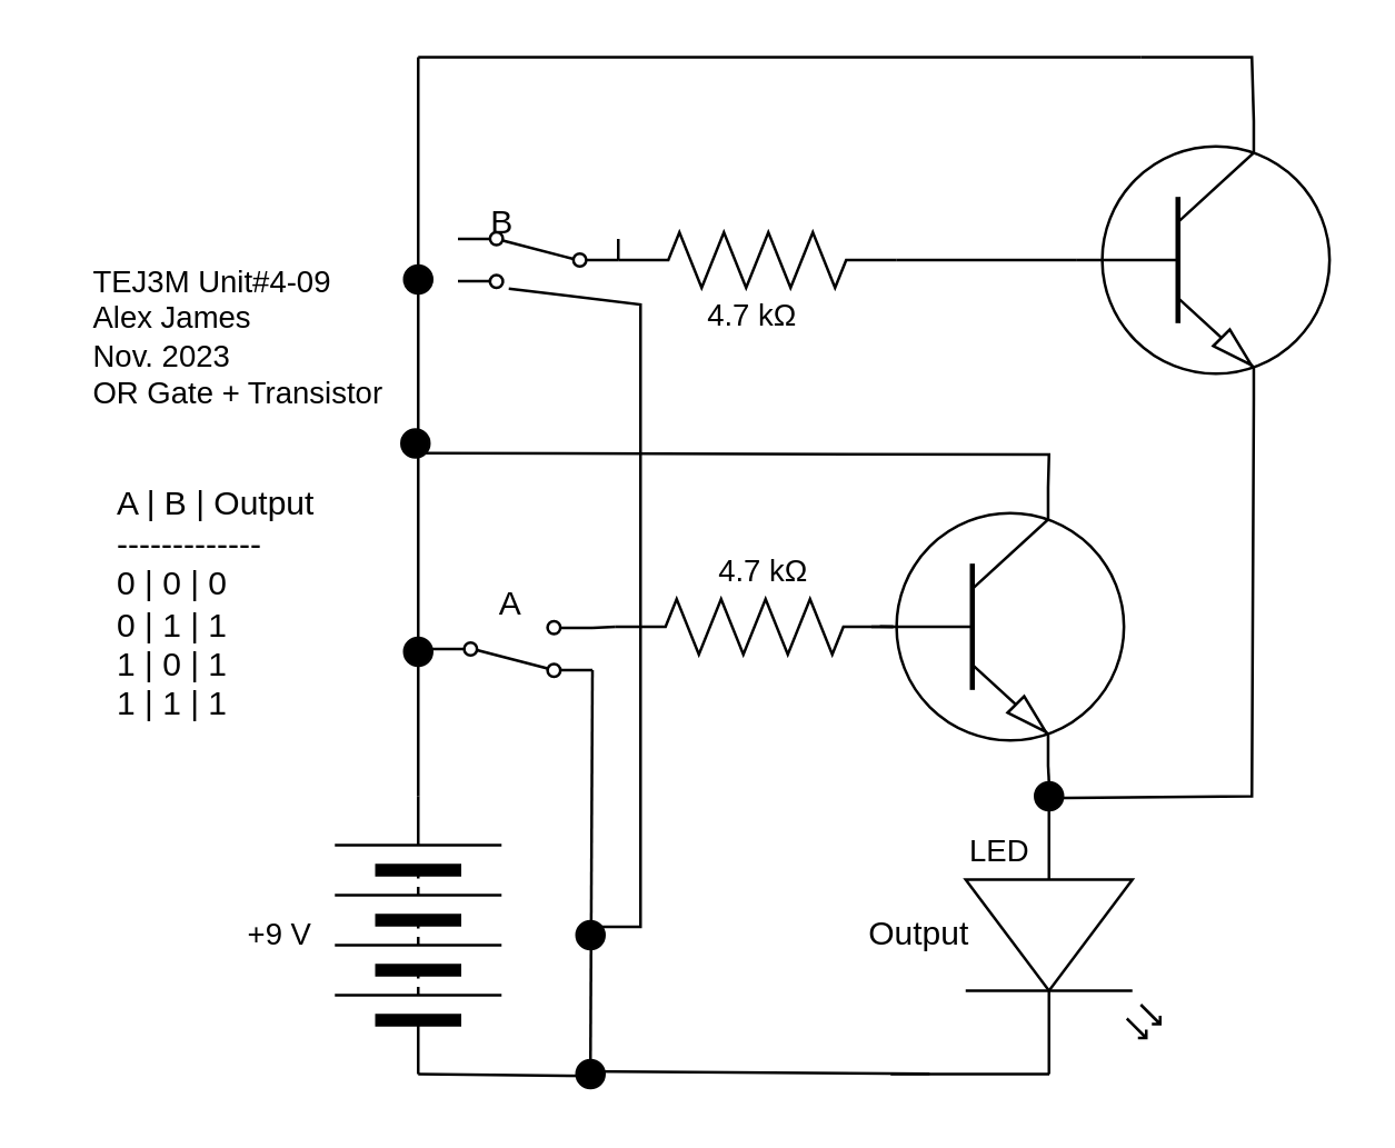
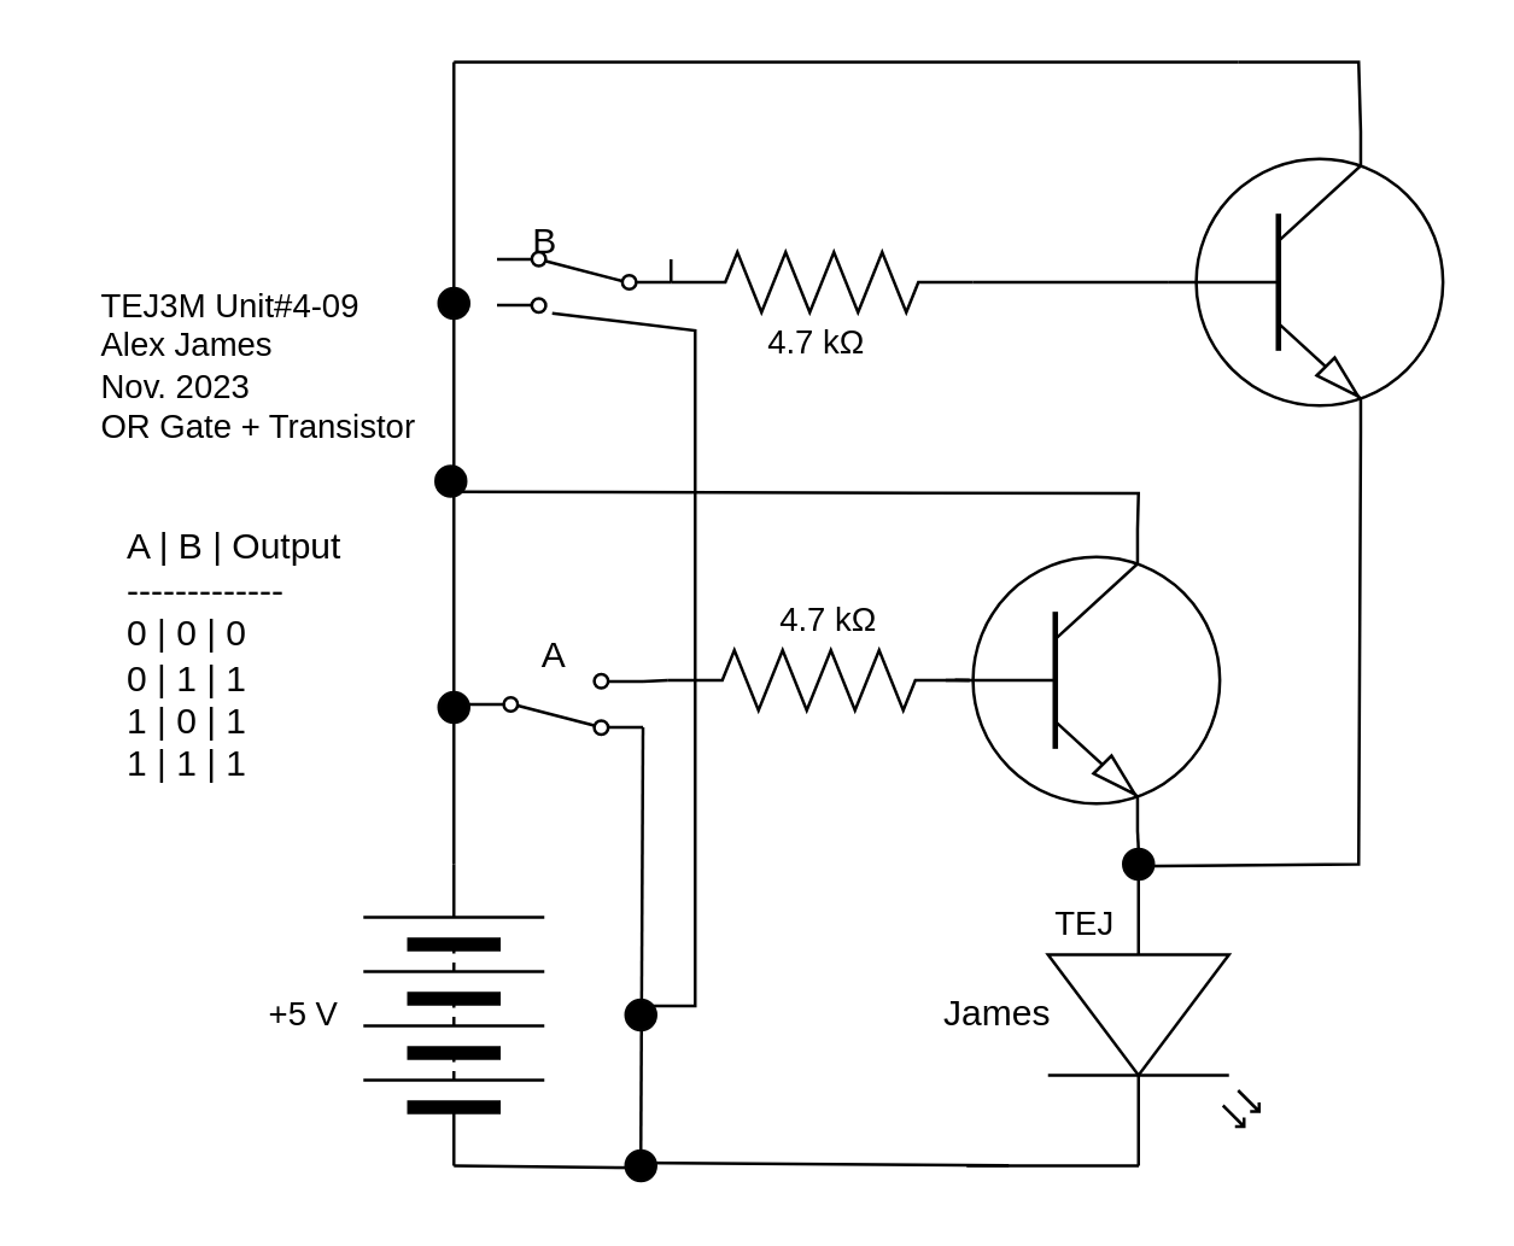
  <mxCell id="0" />
  <mxCell id="1" parent="0" />
  <mxCell id="2" style="edgeStyle=none;shape=connector;rounded=0;html=1;exitX=0.703;exitY=0.945;exitDx=0;exitDy=0;exitPerimeter=0;entryX=0;entryY=0.57;entryDx=0;entryDy=0;entryPerimeter=0;labelBackgroundColor=default;strokeColor=default;fontFamily=Helvetica;fontSize=11;fontColor=default;endArrow=none;endFill=0;startArrow=none;" edge="1" parent="1" source="42" target="5"><mxGeometry relative="1" as="geometry"><mxPoint x="500" y="205" as="sourcePoint" /></mxGeometry></mxCell>
  <mxCell id="3" value="" style="pointerEvents=1;verticalLabelPosition=bottom;shadow=0;dashed=0;align=center;html=1;verticalAlign=top;shape=mxgraph.electrical.miscellaneous.batteryStack;rotation=-90;" vertex="1" parent="1"><mxGeometry x="100" y="306" width="100" height="60" as="geometry" /></mxCell>
  <mxCell id="4" style="edgeStyle=none;shape=connector;rounded=0;html=1;exitX=1;exitY=0.57;exitDx=0;exitDy=0;exitPerimeter=0;entryX=0;entryY=0.5;entryDx=0;entryDy=0;labelBackgroundColor=default;strokeColor=default;fontFamily=Helvetica;fontSize=11;fontColor=default;endArrow=none;endFill=0;startArrow=none;" edge="1" parent="1" source="11" target="3"><mxGeometry relative="1" as="geometry" /></mxCell>
  <mxCell id="5" value="" style="verticalLabelPosition=bottom;shadow=0;dashed=0;align=center;html=1;verticalAlign=top;shape=mxgraph.electrical.opto_electronics.led_2;pointerEvents=1;rotation=90;" vertex="1" parent="1"><mxGeometry x="332" y="301" width="100" height="70" as="geometry" /></mxCell>
  <mxCell id="6" value="&lt;div style=&quot;text-align: left;&quot;&gt;&lt;span style=&quot;background-color: initial;&quot;&gt;TEJ3M Unit#4-09&lt;/span&gt;&lt;/div&gt;&lt;div style=&quot;text-align: left;&quot;&gt;&lt;span style=&quot;background-color: initial;&quot;&gt;Alex James&lt;/span&gt;&lt;/div&gt;&lt;div style=&quot;text-align: left;&quot;&gt;Nov. 2023&lt;/div&gt;&lt;div style=&quot;text-align: left;&quot;&gt;OR Gate + Transistor&lt;/div&gt;" style="text;html=1;align=center;verticalAlign=middle;resizable=0;points=[];autosize=1;strokeColor=none;fillColor=none;fontSize=11;fontFamily=Helvetica;fontColor=default;" vertex="1" parent="1"><mxGeometry x="20" y="86" width="130" height="70" as="geometry" /></mxCell>
- <mxCell id="7" value="+9 V" style="text;html=1;align=center;verticalAlign=middle;resizable=0;points=[];autosize=1;strokeColor=none;fillColor=none;fontSize=11;fontFamily=Helvetica;fontColor=default;" vertex="1" parent="1"><mxGeometry x="75" y="321" width="50" height="30" as="geometry" /></mxCell>
- <mxCell id="8" value="LED" style="text;html=1;align=center;verticalAlign=middle;resizable=0;points=[];autosize=1;strokeColor=none;fillColor=none;fontSize=11;fontFamily=Helvetica;fontColor=default;" vertex="1" parent="1"><mxGeometry x="338.5" y="291" width="40" height="30" as="geometry" /></mxCell>
+ <mxCell id="7" value="+5 V" style="text;html=1;align=center;verticalAlign=middle;resizable=0;points=[];autosize=1;strokeColor=none;fillColor=none;fontSize=11;fontFamily=Helvetica;fontColor=default;" vertex="1" parent="1"><mxGeometry x="75" y="321" width="50" height="30" as="geometry" /></mxCell>
+ <mxCell id="8" value="TEJ" style="text;html=1;align=center;verticalAlign=middle;resizable=0;points=[];autosize=1;strokeColor=none;fillColor=none;fontSize=11;fontFamily=Helvetica;fontColor=default;" vertex="1" parent="1"><mxGeometry x="338.5" y="291" width="40" height="30" as="geometry" /></mxCell>
  <mxCell id="9" style="edgeStyle=none;rounded=0;html=1;endArrow=none;endFill=0;startArrow=none;" edge="1" parent="1" source="33"><mxGeometry relative="1" as="geometry"><Array as="points" /><mxPoint x="150" y="283" as="sourcePoint" /><mxPoint x="150" y="20" as="targetPoint" /></mxGeometry></mxCell>
  <mxCell id="10" value="" style="edgeStyle=none;shape=connector;rounded=0;html=1;exitX=1;exitY=0.57;exitDx=0;exitDy=0;exitPerimeter=0;entryX=0;entryY=0.5;entryDx=0;entryDy=0;labelBackgroundColor=default;strokeColor=default;fontFamily=Helvetica;fontSize=11;fontColor=default;endArrow=none;endFill=0;startArrow=none;" edge="1" parent="1"><mxGeometry relative="1" as="geometry"><mxPoint x="334" y="385.91" as="sourcePoint" /><mxPoint x="207" y="385" as="targetPoint" /></mxGeometry></mxCell>
  <mxCell id="11" value="" style="ellipse;whiteSpace=wrap;html=1;aspect=fixed;strokeColor=#030303;fillColor=#000000;" vertex="1" parent="1"><mxGeometry x="207" y="381" width="10" height="10" as="geometry" /></mxCell>
  <mxCell id="12" value="A | B | Output&lt;br&gt;-------------&lt;br&gt;0 | 0 | 0&lt;br&gt;0 | 1 | 1&lt;br&gt;1 | 0 | 1&lt;br&gt;1 | 1 | 1" style="text;html=1;align=left;verticalAlign=middle;resizable=0;points=[];autosize=1;strokeColor=none;fillColor=none;" vertex="1" parent="1"><mxGeometry x="40" y="167" width="90" height="100" as="geometry" /></mxCell>
  <mxCell id="13" value="A" style="text;html=1;align=center;verticalAlign=middle;resizable=0;points=[];autosize=1;strokeColor=none;fillColor=none;" vertex="1" parent="1"><mxGeometry x="168" y="202" width="30" height="30" as="geometry" /></mxCell>
- <mxCell id="14" value="Output" style="text;html=1;align=center;verticalAlign=middle;resizable=0;points=[];autosize=1;strokeColor=none;fillColor=none;" vertex="1" parent="1"><mxGeometry x="300" y="321" width="60" height="30" as="geometry" /></mxCell>
+ <mxCell id="14" value="James" style="text;html=1;align=center;verticalAlign=middle;resizable=0;points=[];autosize=1;strokeColor=none;fillColor=none;" vertex="1" parent="1"><mxGeometry x="300" y="321" width="60" height="30" as="geometry" /></mxCell>
  <mxCell id="15" style="edgeStyle=none;shape=connector;rounded=0;html=1;labelBackgroundColor=default;strokeColor=default;fontFamily=Helvetica;fontSize=11;fontColor=default;endArrow=none;endFill=0;" edge="1" parent="1"><mxGeometry relative="1" as="geometry"><mxPoint x="150" y="20" as="targetPoint" /><mxPoint x="410" y="20" as="sourcePoint" /></mxGeometry></mxCell>
  <mxCell id="16" style="edgeStyle=none;html=1;exitX=0.7;exitY=0;exitDx=0;exitDy=0;exitPerimeter=0;entryX=1;entryY=1;entryDx=0;entryDy=0;endArrow=none;endFill=0;rounded=0;" edge="1" parent="1" source="17" target="39"><mxGeometry relative="1" as="geometry"><Array as="points"><mxPoint x="377" y="163" /></Array></mxGeometry></mxCell>
  <mxCell id="17" value="" style="verticalLabelPosition=bottom;shadow=0;dashed=0;align=center;html=1;verticalAlign=top;shape=mxgraph.electrical.transistors.npn_transistor_1;" vertex="1" parent="1"><mxGeometry x="311" y="175" width="95" height="100" as="geometry" /></mxCell>
  <mxCell id="18" style="edgeStyle=none;shape=connector;rounded=0;html=1;exitX=1;exitY=0.5;exitDx=0;exitDy=0;exitPerimeter=0;entryX=1;entryY=0.12;entryDx=0;entryDy=0;labelBackgroundColor=default;strokeColor=default;fontFamily=Helvetica;fontSize=11;fontColor=default;endArrow=none;endFill=0;" edge="1" parent="1" source="20" target="23"><mxGeometry relative="1" as="geometry"><Array as="points" /></mxGeometry></mxCell>
  <mxCell id="19" style="edgeStyle=none;html=1;exitX=0;exitY=0.5;exitDx=0;exitDy=0;exitPerimeter=0;entryX=0.034;entryY=0.499;entryDx=0;entryDy=0;entryPerimeter=0;endArrow=none;endFill=0;rounded=0;" edge="1" parent="1" source="20" target="17"><mxGeometry relative="1" as="geometry" /></mxCell>
  <mxCell id="20" value="" style="pointerEvents=1;verticalLabelPosition=bottom;shadow=0;dashed=0;align=center;html=1;verticalAlign=top;shape=mxgraph.electrical.resistors.resistor_2;rotation=-180;" vertex="1" parent="1"><mxGeometry x="221" y="215" width="100" height="20" as="geometry" /></mxCell>
  <mxCell id="21" value="4.7 kΩ" style="text;html=1;align=center;verticalAlign=middle;resizable=0;points=[];autosize=1;strokeColor=none;fillColor=none;fontSize=11;fontFamily=Helvetica;fontColor=default;" vertex="1" parent="1"><mxGeometry x="244" y="190" width="60" height="30" as="geometry" /></mxCell>
  <mxCell id="22" style="edgeStyle=none;shape=connector;rounded=0;html=1;exitX=1;exitY=0.88;exitDx=0;exitDy=0;entryX=0.5;entryY=0;entryDx=0;entryDy=0;labelBackgroundColor=default;strokeColor=default;fontFamily=Helvetica;fontSize=11;fontColor=default;endArrow=none;endFill=0;" edge="1" parent="1" source="23" target="11"><mxGeometry relative="1" as="geometry" /></mxCell>
  <mxCell id="23" value="" style="shape=mxgraph.electrical.electro-mechanical.twoWaySwitch;aspect=fixed;elSwitchState=2;rotation=0;flipV=1;flipH=0;" vertex="1" parent="1"><mxGeometry x="155" y="223" width="57.7" height="20" as="geometry" /></mxCell>
  <mxCell id="24" value="" style="edgeStyle=none;shape=connector;rounded=0;html=1;exitX=1;exitY=0.57;exitDx=0;exitDy=0;exitPerimeter=0;labelBackgroundColor=default;strokeColor=default;fontFamily=Helvetica;fontSize=11;fontColor=default;endArrow=none;endFill=0;" edge="1" parent="1" source="5"><mxGeometry relative="1" as="geometry"><mxPoint x="410.1" y="388" as="sourcePoint" /><mxPoint x="320" y="386" as="targetPoint" /></mxGeometry></mxCell>
  <mxCell id="25" style="edgeStyle=none;rounded=0;html=1;exitX=0.7;exitY=1;exitDx=0;exitDy=0;exitPerimeter=0;entryX=0;entryY=0.57;entryDx=0;entryDy=0;entryPerimeter=0;endArrow=none;endFill=0;startArrow=none;" edge="1" parent="1" source="42" target="5"><mxGeometry relative="1" as="geometry"><mxPoint x="452.682" y="143" as="sourcePoint" /><mxPoint x="377.1" y="386" as="targetPoint" /><Array as="points" /></mxGeometry></mxCell>
  <mxCell id="26" style="edgeStyle=none;rounded=0;html=1;exitX=0.7;exitY=0;exitDx=0;exitDy=0;exitPerimeter=0;endArrow=none;endFill=0;" edge="1" parent="1" source="27"><mxGeometry relative="1" as="geometry"><mxPoint x="410" y="20" as="targetPoint" /><mxPoint x="448.682" y="40" as="sourcePoint" /><Array as="points"><mxPoint x="450" y="20" /></Array></mxGeometry></mxCell>
  <mxCell id="27" value="" style="verticalLabelPosition=bottom;shadow=0;dashed=0;align=center;html=1;verticalAlign=top;shape=mxgraph.electrical.transistors.npn_transistor_1;" vertex="1" parent="1"><mxGeometry x="385" y="43" width="95" height="100" as="geometry" /></mxCell>
  <mxCell id="28" style="edgeStyle=none;shape=connector;rounded=0;html=1;exitX=1;exitY=0.5;exitDx=0;exitDy=0;exitPerimeter=0;entryX=1;entryY=0.12;entryDx=0;entryDy=0;labelBackgroundColor=default;strokeColor=default;fontFamily=Helvetica;fontSize=11;fontColor=default;endArrow=none;endFill=0;" edge="1" parent="1" source="30" target="32"><mxGeometry relative="1" as="geometry" /></mxCell>
  <mxCell id="29" style="edgeStyle=none;shape=connector;rounded=0;html=1;exitX=0;exitY=0.5;exitDx=0;exitDy=0;exitPerimeter=0;entryX=0;entryY=0.5;entryDx=0;entryDy=0;entryPerimeter=0;labelBackgroundColor=default;strokeColor=default;fontFamily=Helvetica;fontSize=11;fontColor=default;endArrow=none;endFill=0;" edge="1" parent="1" source="30" target="27"><mxGeometry relative="1" as="geometry" /></mxCell>
  <mxCell id="30" value="" style="pointerEvents=1;verticalLabelPosition=bottom;shadow=0;dashed=0;align=center;html=1;verticalAlign=top;shape=mxgraph.electrical.resistors.resistor_2;rotation=-180;" vertex="1" parent="1"><mxGeometry x="222" y="83" width="100" height="20" as="geometry" /></mxCell>
  <mxCell id="31" style="edgeStyle=none;shape=connector;rounded=0;html=1;exitX=0.683;exitY=1.017;exitDx=0;exitDy=0;labelBackgroundColor=default;strokeColor=default;fontFamily=Helvetica;fontSize=11;fontColor=default;endArrow=none;endFill=0;exitPerimeter=0;" edge="1" parent="1" source="32"><mxGeometry relative="1" as="geometry"><mxPoint x="210" y="333" as="targetPoint" /><Array as="points"><mxPoint x="230" y="109" /><mxPoint x="230" y="333" /></Array></mxGeometry></mxCell>
  <mxCell id="32" value="" style="shape=mxgraph.electrical.electro-mechanical.twoWaySwitch;aspect=fixed;elSwitchState=2;rotation=0;flipV=0;flipH=1;" vertex="1" parent="1"><mxGeometry x="164.3" y="83" width="57.7" height="20" as="geometry" /></mxCell>
  <mxCell id="33" value="" style="ellipse;whiteSpace=wrap;html=1;aspect=fixed;strokeColor=#030303;fillColor=#000000;" vertex="1" parent="1"><mxGeometry x="145" y="95" width="10" height="10" as="geometry" /></mxCell>
  <mxCell id="34" value="" style="edgeStyle=none;rounded=0;html=1;endArrow=none;endFill=0;startArrow=none;entryX=0.5;entryY=1;entryDx=0;entryDy=0;" edge="1" parent="1" target="33"><mxGeometry relative="1" as="geometry"><Array as="points" /><mxPoint x="150" y="286" as="sourcePoint" /><mxPoint x="150" y="108" as="targetPoint" /></mxGeometry></mxCell>
  <mxCell id="35" value="B" style="text;html=1;align=center;verticalAlign=middle;resizable=0;points=[];autosize=1;strokeColor=none;fillColor=none;flipV=1;" vertex="1" parent="1"><mxGeometry x="165.15" y="65" width="30" height="30" as="geometry" /></mxCell>
  <mxCell id="36" value="4.7 kΩ" style="text;html=1;align=center;verticalAlign=middle;resizable=0;points=[];autosize=1;strokeColor=none;fillColor=none;fontSize=11;fontFamily=Helvetica;fontColor=default;" vertex="1" parent="1"><mxGeometry x="240" y="98" width="60" height="30" as="geometry" /></mxCell>
  <mxCell id="37" value="" style="ellipse;whiteSpace=wrap;html=1;aspect=fixed;strokeColor=#030303;fillColor=#000000;" vertex="1" parent="1"><mxGeometry x="207" y="331" width="10" height="10" as="geometry" /></mxCell>
  <mxCell id="38" value="" style="ellipse;whiteSpace=wrap;html=1;aspect=fixed;strokeColor=#030303;fillColor=#000000;" vertex="1" parent="1"><mxGeometry x="145" y="229" width="10" height="10" as="geometry" /></mxCell>
  <mxCell id="39" value="" style="ellipse;whiteSpace=wrap;html=1;aspect=fixed;strokeColor=#030303;fillColor=#000000;" vertex="1" parent="1"><mxGeometry x="144" y="154" width="10" height="10" as="geometry" /></mxCell>
  <mxCell id="40" value="" style="edgeStyle=none;rounded=0;html=1;exitX=0.7;exitY=1;exitDx=0;exitDy=0;exitPerimeter=0;entryX=0;entryY=0.57;entryDx=0;entryDy=0;entryPerimeter=0;endArrow=none;endFill=0;" edge="1" parent="1" source="27" target="42"><mxGeometry relative="1" as="geometry"><mxPoint x="450.682" y="143" as="sourcePoint" /><mxPoint x="377.1" y="286" as="targetPoint" /><Array as="points"><mxPoint x="450" y="286" /></Array></mxGeometry></mxCell>
  <mxCell id="41" style="edgeStyle=none;rounded=0;html=1;exitX=0.5;exitY=0;exitDx=0;exitDy=0;entryX=0.7;entryY=1;entryDx=0;entryDy=0;entryPerimeter=0;endArrow=none;endFill=0;" edge="1" parent="1" source="42" target="17"><mxGeometry relative="1" as="geometry" /></mxCell>
  <mxCell id="42" value="" style="ellipse;whiteSpace=wrap;html=1;aspect=fixed;strokeColor=#030303;fillColor=#000000;" vertex="1" parent="1"><mxGeometry x="372" y="281" width="10" height="10" as="geometry" /></mxCell>
